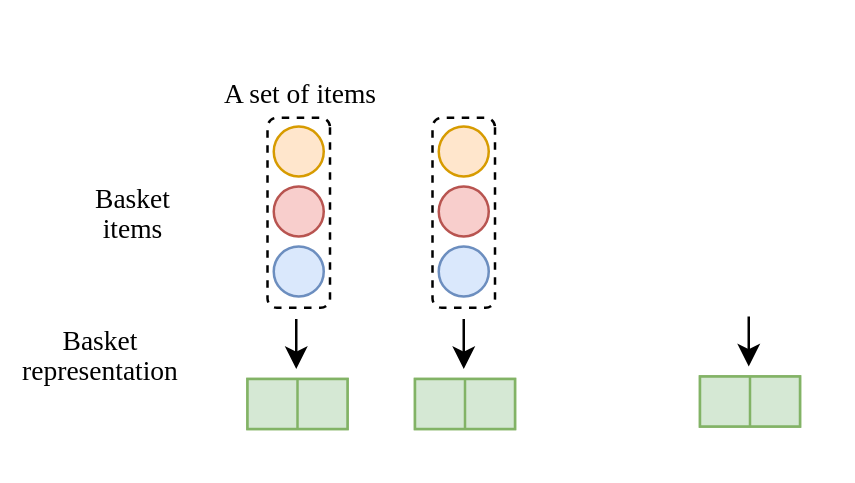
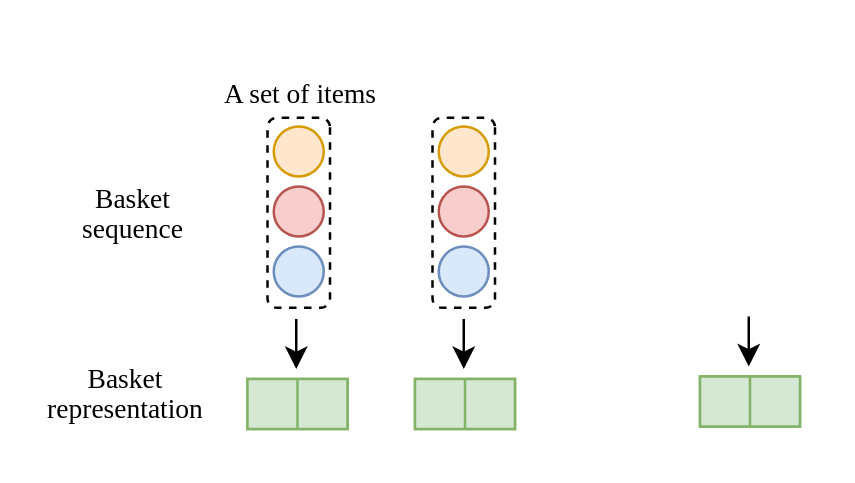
  <mxCell id="0" />
  <mxCell id="1" parent="0" />
  <mxCell id="2" value="&lt;p style=&quot;line-height: 0%;&quot;&gt;&lt;font face=&quot;Comic Sans MS&quot; style=&quot;font-size: 11px;&quot;&gt;A set of items&lt;/font&gt;&lt;/p&gt;" style="text;strokeColor=none;align=center;fillColor=none;html=1;verticalAlign=middle;whiteSpace=wrap;rounded=0;dashed=1;" vertex="1" parent="1"><mxGeometry x="75" y="20.5" width="90" height="30" as="geometry" /></mxCell>
- <mxCell id="3" value="&lt;p style=&quot;line-height: 0%;&quot;&gt;&lt;font face=&quot;Comic Sans MS&quot; style=&quot;font-size: 11px;&quot;&gt;Basket&lt;/font&gt;&lt;/p&gt;&lt;p style=&quot;line-height: 0%;&quot;&gt;&lt;font face=&quot;Comic Sans MS&quot; style=&quot;font-size: 11px;&quot;&gt;items&lt;/font&gt;&lt;/p&gt;" style="text;strokeColor=none;align=center;fillColor=none;html=1;verticalAlign=middle;whiteSpace=wrap;rounded=0;dashed=1;" vertex="1" parent="1"><mxGeometry x="23" y="69" width="60" height="30" as="geometry" /></mxCell>
+ <mxCell id="3" value="&lt;p style=&quot;line-height: 0%;&quot;&gt;&lt;font face=&quot;Comic Sans MS&quot; style=&quot;font-size: 11px;&quot;&gt;Basket&lt;/font&gt;&lt;/p&gt;&lt;p style=&quot;line-height: 0%;&quot;&gt;&lt;font face=&quot;Comic Sans MS&quot; style=&quot;font-size: 11px;&quot;&gt;sequence&lt;/font&gt;&lt;/p&gt;" style="text;strokeColor=none;align=center;fillColor=none;html=1;verticalAlign=middle;whiteSpace=wrap;rounded=0;dashed=1;" vertex="1" parent="1"><mxGeometry x="23" y="69" width="60" height="30" as="geometry" /></mxCell>
  <mxCell id="4" value="" style="endArrow=classic;html=1;rounded=0;fontFamily=Comic Sans MS;fontSize=11;" edge="1" parent="1"><mxGeometry width="50" height="50" relative="1" as="geometry"><mxPoint x="118" y="127" as="sourcePoint" /><mxPoint x="118" y="147" as="targetPoint" /><Array as="points" /></mxGeometry></mxCell>
  <mxCell id="5" value="" style="group;fillColor=#d5e8d4;strokeColor=#82b366;" vertex="1" connectable="0" parent="1"><mxGeometry x="98.5" y="151" width="40" height="20" as="geometry" /></mxCell>
  <mxCell id="6" value="" style="rounded=0;whiteSpace=wrap;html=1;fontFamily=Comic Sans MS;fontSize=11;fillColor=#d5e8d4;strokeColor=#82b366;" vertex="1" parent="5"><mxGeometry width="40" height="20" as="geometry" /></mxCell>
  <mxCell id="7" value="" style="endArrow=none;html=1;rounded=0;fontFamily=Comic Sans MS;fontSize=11;entryX=0.5;entryY=0;entryDx=0;entryDy=0;exitX=0.5;exitY=1;exitDx=0;exitDy=0;fillColor=#d5e8d4;strokeColor=#82b366;" edge="1" parent="5" source="6" target="6"><mxGeometry width="50" height="50" relative="1" as="geometry"><mxPoint x="-50" y="90" as="sourcePoint" /><mxPoint y="40" as="targetPoint" /></mxGeometry></mxCell>
- <mxCell id="8" value="&lt;p style=&quot;line-height: 0%;&quot;&gt;&lt;font face=&quot;Comic Sans MS&quot; style=&quot;font-size: 11px;&quot;&gt;Basket&lt;/font&gt;&lt;/p&gt;&lt;p style=&quot;line-height: 0%;&quot;&gt;&lt;font face=&quot;Comic Sans MS&quot;&gt;&lt;span style=&quot;font-size: 11px;&quot;&gt;representation&lt;/span&gt;&lt;/font&gt;&lt;/p&gt;" style="text;strokeColor=none;align=center;fillColor=none;html=1;verticalAlign=middle;whiteSpace=wrap;rounded=0;dashed=1;" vertex="1" parent="1"><mxGeometry x="10" y="126" width="60" height="30" as="geometry" /></mxCell>
+ <mxCell id="8" value="&lt;p style=&quot;line-height: 0%;&quot;&gt;&lt;font face=&quot;Comic Sans MS&quot; style=&quot;font-size: 11px;&quot;&gt;Basket&lt;/font&gt;&lt;/p&gt;&lt;p style=&quot;line-height: 0%;&quot;&gt;&lt;font face=&quot;Comic Sans MS&quot;&gt;&lt;span style=&quot;font-size: 11px;&quot;&gt;representation&lt;/span&gt;&lt;/font&gt;&lt;/p&gt;" style="text;strokeColor=none;align=center;fillColor=none;html=1;verticalAlign=middle;whiteSpace=wrap;rounded=0;dashed=1;" vertex="1" parent="1"><mxGeometry x="20" y="141" width="60" height="30" as="geometry" /></mxCell>
  <mxCell id="9" value="" style="endArrow=classic;html=1;rounded=0;fontFamily=Comic Sans MS;fontSize=11;" edge="1" parent="1"><mxGeometry width="50" height="50" relative="1" as="geometry"><mxPoint x="185" y="127" as="sourcePoint" /><mxPoint x="185" y="147" as="targetPoint" /><Array as="points" /></mxGeometry></mxCell>
  <mxCell id="10" value="" style="group;fillColor=#d5e8d4;strokeColor=#82b366;" vertex="1" connectable="0" parent="1"><mxGeometry x="165.5" y="151" width="40" height="20" as="geometry" /></mxCell>
  <mxCell id="11" value="" style="rounded=0;whiteSpace=wrap;html=1;fontFamily=Comic Sans MS;fontSize=11;fillColor=#d5e8d4;strokeColor=#82b366;" vertex="1" parent="10"><mxGeometry width="40" height="20" as="geometry" /></mxCell>
  <mxCell id="12" value="" style="endArrow=none;html=1;rounded=0;fontFamily=Comic Sans MS;fontSize=11;entryX=0.5;entryY=0;entryDx=0;entryDy=0;exitX=0.5;exitY=1;exitDx=0;exitDy=0;fillColor=#d5e8d4;strokeColor=#82b366;" edge="1" parent="10" source="11" target="11"><mxGeometry width="50" height="50" relative="1" as="geometry"><mxPoint x="-50" y="90" as="sourcePoint" /><mxPoint y="40" as="targetPoint" /></mxGeometry></mxCell>
  <mxCell id="13" value="" style="endArrow=classic;html=1;rounded=0;fontFamily=Comic Sans MS;fontSize=11;" edge="1" parent="1"><mxGeometry width="50" height="50" relative="1" as="geometry"><mxPoint x="299" y="126" as="sourcePoint" /><mxPoint x="299" y="146" as="targetPoint" /><Array as="points" /></mxGeometry></mxCell>
  <mxCell id="14" value="" style="group;fillColor=#d5e8d4;strokeColor=#82b366;" vertex="1" connectable="0" parent="1"><mxGeometry x="279.5" y="150" width="40" height="20" as="geometry" /></mxCell>
  <mxCell id="15" value="" style="rounded=0;whiteSpace=wrap;html=1;fontFamily=Comic Sans MS;fontSize=11;fillColor=#d5e8d4;strokeColor=#82b366;" vertex="1" parent="14"><mxGeometry width="40" height="20" as="geometry" /></mxCell>
  <mxCell id="16" value="" style="endArrow=none;html=1;rounded=0;fontFamily=Comic Sans MS;fontSize=11;entryX=0.5;entryY=0;entryDx=0;entryDy=0;exitX=0.5;exitY=1;exitDx=0;exitDy=0;fillColor=#d5e8d4;strokeColor=#82b366;" edge="1" parent="14" source="15" target="15"><mxGeometry width="50" height="50" relative="1" as="geometry"><mxPoint x="-50" y="90" as="sourcePoint" /><mxPoint y="40" as="targetPoint" /></mxGeometry></mxCell>
  <mxCell id="17" value="" style="group" vertex="1" connectable="0" parent="1"><mxGeometry x="106.5" y="46.5" width="25" height="76" as="geometry" /></mxCell>
  <mxCell id="18" value="" style="rounded=1;whiteSpace=wrap;html=1;dashed=1;direction=south;" vertex="1" parent="17"><mxGeometry width="25" height="76" as="geometry" /></mxCell>
  <mxCell id="19" value="" style="ellipse;whiteSpace=wrap;html=1;aspect=fixed;fillColor=#ffe6cc;strokeColor=#d79b00;" vertex="1" parent="17"><mxGeometry x="2.5" y="3.5" width="20" height="20" as="geometry" /></mxCell>
  <mxCell id="20" value="" style="ellipse;whiteSpace=wrap;html=1;aspect=fixed;fillColor=#dae8fc;strokeColor=#6c8ebf;" vertex="1" parent="17"><mxGeometry x="2.5" y="51.5" width="20" height="20" as="geometry" /></mxCell>
  <mxCell id="21" value="" style="ellipse;whiteSpace=wrap;html=1;aspect=fixed;fillColor=#f8cecc;strokeColor=#b85450;" vertex="1" parent="17"><mxGeometry x="2.5" y="27.5" width="20" height="20" as="geometry" /></mxCell>
  <mxCell id="22" value="" style="group" vertex="1" connectable="0" parent="1"><mxGeometry x="172.5" y="46.5" width="25" height="76" as="geometry" /></mxCell>
  <mxCell id="23" value="" style="rounded=1;whiteSpace=wrap;html=1;dashed=1;direction=south;" vertex="1" parent="22"><mxGeometry width="25" height="76" as="geometry" /></mxCell>
  <mxCell id="24" value="" style="ellipse;whiteSpace=wrap;html=1;aspect=fixed;fillColor=#ffe6cc;strokeColor=#d79b00;" vertex="1" parent="22"><mxGeometry x="2.5" y="3.5" width="20" height="20" as="geometry" /></mxCell>
  <mxCell id="25" value="" style="ellipse;whiteSpace=wrap;html=1;aspect=fixed;fillColor=#dae8fc;strokeColor=#6c8ebf;" vertex="1" parent="22"><mxGeometry x="2.5" y="51.5" width="20" height="20" as="geometry" /></mxCell>
  <mxCell id="26" value="" style="ellipse;whiteSpace=wrap;html=1;aspect=fixed;fillColor=#f8cecc;strokeColor=#b85450;" vertex="1" parent="22"><mxGeometry x="2.5" y="27.5" width="20" height="20" as="geometry" /></mxCell>
